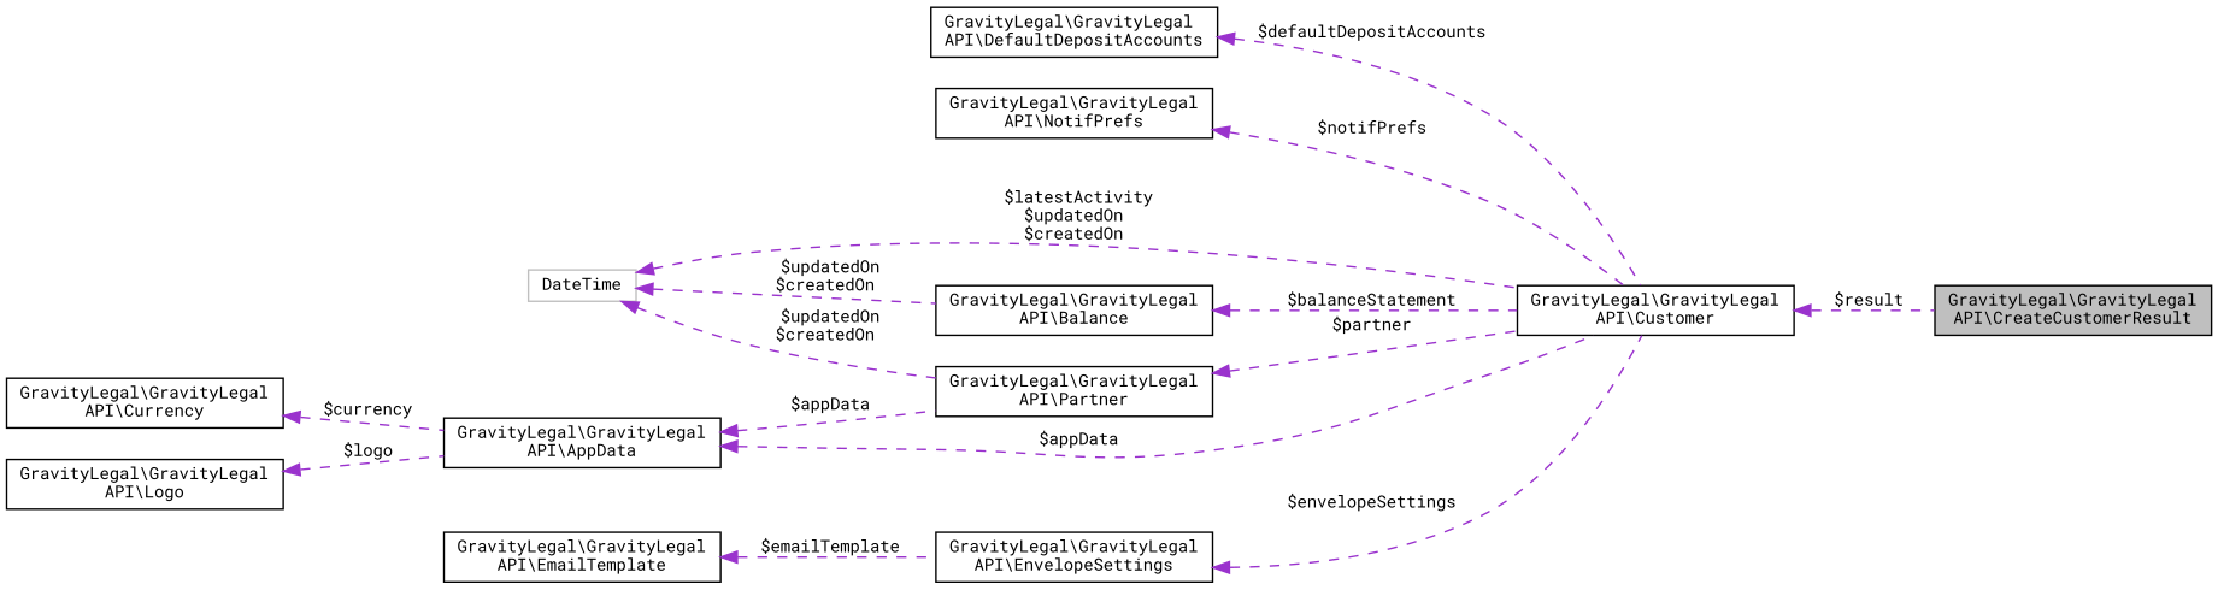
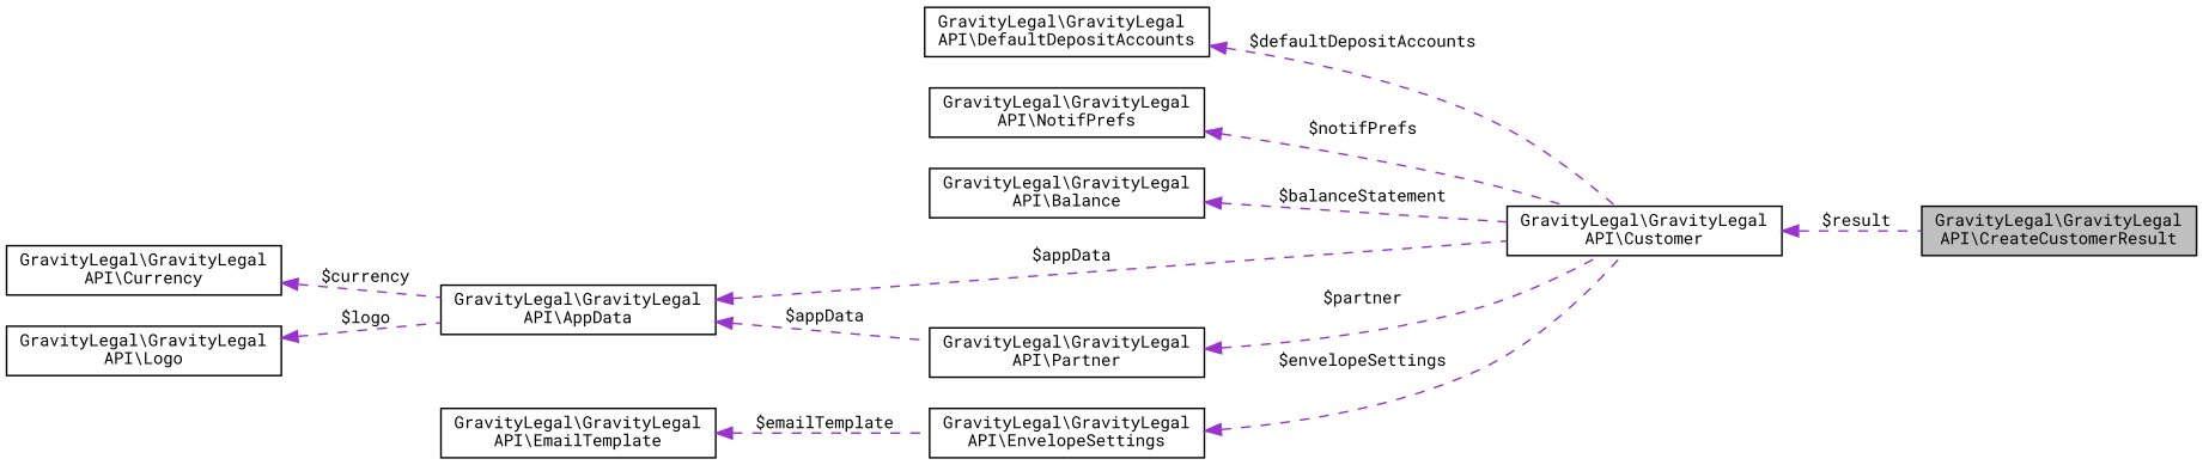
  digraph {
    rankdir=LR
    fontname="Roboto Mono"
    node [color=black fillcolor=white fontname="Roboto Mono" fontsize=10 shape=record style=filled]
    edge [color=darkorchid3 dir=back fontname="Roboto Mono" fontsize=10 labelfontname=Helvetica labelfontsize=10 style=dashed]
    n1 [fillcolor=grey75 fontcolor=black height=0.2 label="GravityLegal\\GravityLegal\lAPI\\CreateCustomerResult" width=0.4]
    n2 [height=0.2 label="GravityLegal\\GravityLegal\lAPI\\Customer" width=0.4]
    n3 [height=0.2 label="GravityLegal\\GravityLegal\lAPI\\DefaultDepositAccounts" width=0.4]
    Node4 [height=0.2 label="GravityLegal\\GravityLegal\lAPI\\NotifPrefs" width=0.4]
-   n5 [color=grey75 height=0.2 label=DateTime width=0.4]
    n6 [height=0.2 label="GravityLegal\\GravityLegal\lAPI\\Balance" width=0.4]
    n7 [height=0.2 label="GravityLegal\\GravityLegal\lAPI\\Partner" width=0.4]
    n8 [height=0.2 label="GravityLegal\\GravityLegal\lAPI\\EnvelopeSettings" width=0.4]
    n9 [height=0.2 label="GravityLegal\\GravityLegal\lAPI\\EmailTemplate" width=0.4]
    n10 [height=0.2 label="GravityLegal\\GravityLegal\lAPI\\AppData" width=0.4]
    n11 [height=0.2 label="GravityLegal\\GravityLegal\lAPI\\Currency" width=0.4]
    n12 [height=0.2 label="GravityLegal\\GravityLegal\lAPI\\Logo" width=0.4]
    n2 -> n1 [label=" $result"]
    n3 -> n2 [label=" $defaultDepositAccounts"]
    Node4 -> n2 [label=" $notifPrefs"]
-   n5 -> n2 [label=" $latestActivity\n$updatedOn\n$createdOn"]
-   n5 -> n6 [label=" $updatedOn\n$createdOn"]
-   n5 -> n7 [label=" $updatedOn\n$createdOn"]
    n6 -> n2 [label=" $balanceStatement"]
    n7 -> n2 [label=" $partner"]
    n8 -> n2 [label=" $envelopeSettings"]
    n9 -> n8 [label=" $emailTemplate"]
    n10 -> n2 [label=" $appData"]
    n10 -> n7 [label=" $appData"]
    n11 -> n10 [label=" $currency"]
    n12 -> n10 [label=" $logo"]
  }
